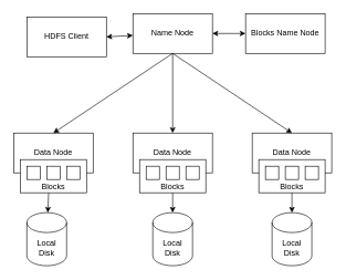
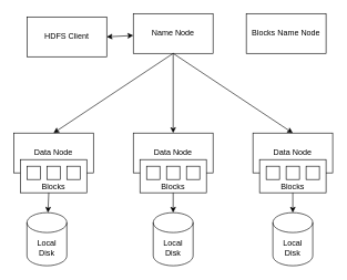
  <mxCell id="0" />
  <mxCell id="1" parent="0" />
  <mxCell id="2" value="HDFS Client" style="rounded=0;whiteSpace=wrap;html=1;" vertex="1" parent="1"><mxGeometry x="40" y="25" width="120" height="60" as="geometry" /></mxCell>
  <mxCell id="3" value="Name Node" style="rounded=0;whiteSpace=wrap;html=1;" vertex="1" parent="1"><mxGeometry x="200" y="20" width="120" height="60" as="geometry" /></mxCell>
  <mxCell id="4" value="Blocks Name Node" style="rounded=0;whiteSpace=wrap;html=1;" vertex="1" parent="1"><mxGeometry x="370" y="20" width="120" height="60" as="geometry" /></mxCell>
  <mxCell id="5" value="Data Node" style="rounded=0;whiteSpace=wrap;html=1;" vertex="1" parent="1"><mxGeometry x="20" y="200" width="120" height="60" as="geometry" /></mxCell>
  <mxCell id="6" value="Data Node" style="rounded=0;whiteSpace=wrap;html=1;" vertex="1" parent="1"><mxGeometry x="200" y="200" width="120" height="60" as="geometry" /></mxCell>
  <mxCell id="7" value="Data Node" style="rounded=0;whiteSpace=wrap;html=1;" vertex="1" parent="1"><mxGeometry x="380" y="200" width="120" height="60" as="geometry" /></mxCell>
  <mxCell id="8" value="Local&lt;br&gt;Disk" style="shape=cylinder3;whiteSpace=wrap;html=1;boundedLbl=1;backgroundOutline=1;size=15;" vertex="1" parent="1"><mxGeometry x="40" y="320" width="60" height="80" as="geometry" /></mxCell>
  <mxCell id="9" value="Local&lt;br&gt;Disk" style="shape=cylinder3;whiteSpace=wrap;html=1;boundedLbl=1;backgroundOutline=1;size=15;" vertex="1" parent="1"><mxGeometry x="230" y="320" width="60" height="80" as="geometry" /></mxCell>
  <mxCell id="10" value="Local&lt;br&gt;Disk" style="shape=cylinder3;whiteSpace=wrap;html=1;boundedLbl=1;backgroundOutline=1;size=15;" vertex="1" parent="1"><mxGeometry x="410" y="320" width="60" height="80" as="geometry" /></mxCell>
  <mxCell id="11" value="" style="endArrow=classic;startArrow=classic;html=1;rounded=0;exitX=1;exitY=0.5;exitDx=0;exitDy=0;" edge="1" parent="1" source="2" target="3"><mxGeometry width="50" height="50" relative="1" as="geometry"><mxPoint x="380" y="180" as="sourcePoint" /><mxPoint x="430" y="130" as="targetPoint" /></mxGeometry></mxCell>
- <mxCell id="12" value="" style="endArrow=classic;startArrow=classic;html=1;rounded=0;exitX=1;exitY=0.5;exitDx=0;exitDy=0;entryX=0;entryY=0.5;entryDx=0;entryDy=0;" edge="1" parent="1" source="3" target="4"><mxGeometry width="50" height="50" relative="1" as="geometry"><mxPoint x="380" y="180" as="sourcePoint" /><mxPoint x="430" y="130" as="targetPoint" /></mxGeometry></mxCell>
  <mxCell id="13" value="" style="endArrow=none;startArrow=classic;html=1;rounded=0;exitX=0.5;exitY=0;exitDx=0;exitDy=0;entryX=0.5;entryY=1;entryDx=0;entryDy=0;startFill=1;endFill=0;" edge="1" parent="1" source="5" target="3"><mxGeometry width="50" height="50" relative="1" as="geometry"><mxPoint x="380" y="180" as="sourcePoint" /><mxPoint x="430" y="130" as="targetPoint" /></mxGeometry></mxCell>
  <mxCell id="14" value="" style="endArrow=classic;html=1;rounded=0;exitX=0.5;exitY=1;exitDx=0;exitDy=0;entryX=0.5;entryY=0;entryDx=0;entryDy=0;" edge="1" parent="1" source="3" target="6"><mxGeometry width="50" height="50" relative="1" as="geometry"><mxPoint x="380" y="180" as="sourcePoint" /><mxPoint x="430" y="130" as="targetPoint" /></mxGeometry></mxCell>
  <mxCell id="15" value="" style="endArrow=classic;html=1;rounded=0;entryX=0.5;entryY=0;entryDx=0;entryDy=0;" edge="1" parent="1" target="7"><mxGeometry width="50" height="50" relative="1" as="geometry"><mxPoint x="260" y="80" as="sourcePoint" /><mxPoint x="430" y="130" as="targetPoint" /></mxGeometry></mxCell>
  <mxCell id="16" value="" style="endArrow=classic;startArrow=classic;html=1;rounded=0;exitX=0.45;exitY=1.017;exitDx=0;exitDy=0;exitPerimeter=0;" edge="1" parent="1" source="5" target="8"><mxGeometry width="50" height="50" relative="1" as="geometry"><mxPoint x="380" y="180" as="sourcePoint" /><mxPoint x="130" y="330" as="targetPoint" /></mxGeometry></mxCell>
  <mxCell id="17" value="" style="endArrow=classic;startArrow=classic;html=1;rounded=0;exitX=0.5;exitY=1;exitDx=0;exitDy=0;" edge="1" parent="1" source="6" target="9"><mxGeometry width="50" height="50" relative="1" as="geometry"><mxPoint x="380" y="180" as="sourcePoint" /><mxPoint x="430" y="130" as="targetPoint" /></mxGeometry></mxCell>
  <mxCell id="18" value="" style="endArrow=classic;startArrow=classic;html=1;rounded=0;exitX=0.5;exitY=1;exitDx=0;exitDy=0;entryX=0.5;entryY=0;entryDx=0;entryDy=0;entryPerimeter=0;" edge="1" parent="1" source="7" target="10"><mxGeometry width="50" height="50" relative="1" as="geometry"><mxPoint x="380" y="180" as="sourcePoint" /><mxPoint x="430" y="130" as="targetPoint" /></mxGeometry></mxCell>
  <mxCell id="19" value="" style="group" vertex="1" connectable="0" parent="1"><mxGeometry x="30" y="240" width="100" height="56" as="geometry" /></mxCell>
  <mxCell id="20" value="" style="rounded=0;whiteSpace=wrap;html=1;" vertex="1" parent="19"><mxGeometry width="100" height="50" as="geometry" /></mxCell>
  <mxCell id="21" value="" style="rounded=0;whiteSpace=wrap;html=1;" vertex="1" parent="19"><mxGeometry x="10" y="10" width="20" height="20" as="geometry" /></mxCell>
  <mxCell id="22" value="" style="rounded=0;whiteSpace=wrap;html=1;" vertex="1" parent="19"><mxGeometry x="40" y="10" width="20" height="20" as="geometry" /></mxCell>
  <mxCell id="23" value="" style="rounded=0;whiteSpace=wrap;html=1;" vertex="1" parent="19"><mxGeometry x="70" y="10" width="20" height="20" as="geometry" /></mxCell>
  <mxCell id="24" value="Blocks" style="text;html=1;align=center;verticalAlign=middle;whiteSpace=wrap;rounded=0;" vertex="1" parent="19"><mxGeometry x="20" y="26" width="60" height="30" as="geometry" /></mxCell>
  <mxCell id="25" value="" style="group" vertex="1" connectable="0" parent="1"><mxGeometry x="210" y="240" width="100" height="56" as="geometry" /></mxCell>
  <mxCell id="26" value="" style="rounded=0;whiteSpace=wrap;html=1;" vertex="1" parent="25"><mxGeometry width="100" height="50" as="geometry" /></mxCell>
  <mxCell id="27" value="" style="rounded=0;whiteSpace=wrap;html=1;" vertex="1" parent="25"><mxGeometry x="10" y="10" width="20" height="20" as="geometry" /></mxCell>
  <mxCell id="28" value="" style="rounded=0;whiteSpace=wrap;html=1;" vertex="1" parent="25"><mxGeometry x="40" y="10" width="20" height="20" as="geometry" /></mxCell>
  <mxCell id="29" value="" style="rounded=0;whiteSpace=wrap;html=1;" vertex="1" parent="25"><mxGeometry x="70" y="10" width="20" height="20" as="geometry" /></mxCell>
  <mxCell id="30" value="Blocks" style="text;html=1;align=center;verticalAlign=middle;whiteSpace=wrap;rounded=0;" vertex="1" parent="25"><mxGeometry x="20" y="26" width="60" height="30" as="geometry" /></mxCell>
  <mxCell id="31" value="" style="group" vertex="1" connectable="0" parent="1"><mxGeometry x="390" y="240" width="100" height="56" as="geometry" /></mxCell>
  <mxCell id="32" value="" style="rounded=0;whiteSpace=wrap;html=1;" vertex="1" parent="31"><mxGeometry width="100" height="50" as="geometry" /></mxCell>
  <mxCell id="33" value="" style="rounded=0;whiteSpace=wrap;html=1;" vertex="1" parent="31"><mxGeometry x="10" y="10" width="20" height="20" as="geometry" /></mxCell>
  <mxCell id="34" value="" style="rounded=0;whiteSpace=wrap;html=1;" vertex="1" parent="31"><mxGeometry x="40" y="10" width="20" height="20" as="geometry" /></mxCell>
  <mxCell id="35" value="" style="rounded=0;whiteSpace=wrap;html=1;" vertex="1" parent="31"><mxGeometry x="70" y="10" width="20" height="20" as="geometry" /></mxCell>
  <mxCell id="36" value="Blocks" style="text;html=1;align=center;verticalAlign=middle;whiteSpace=wrap;rounded=0;" vertex="1" parent="31"><mxGeometry x="20" y="26" width="60" height="30" as="geometry" /></mxCell>
